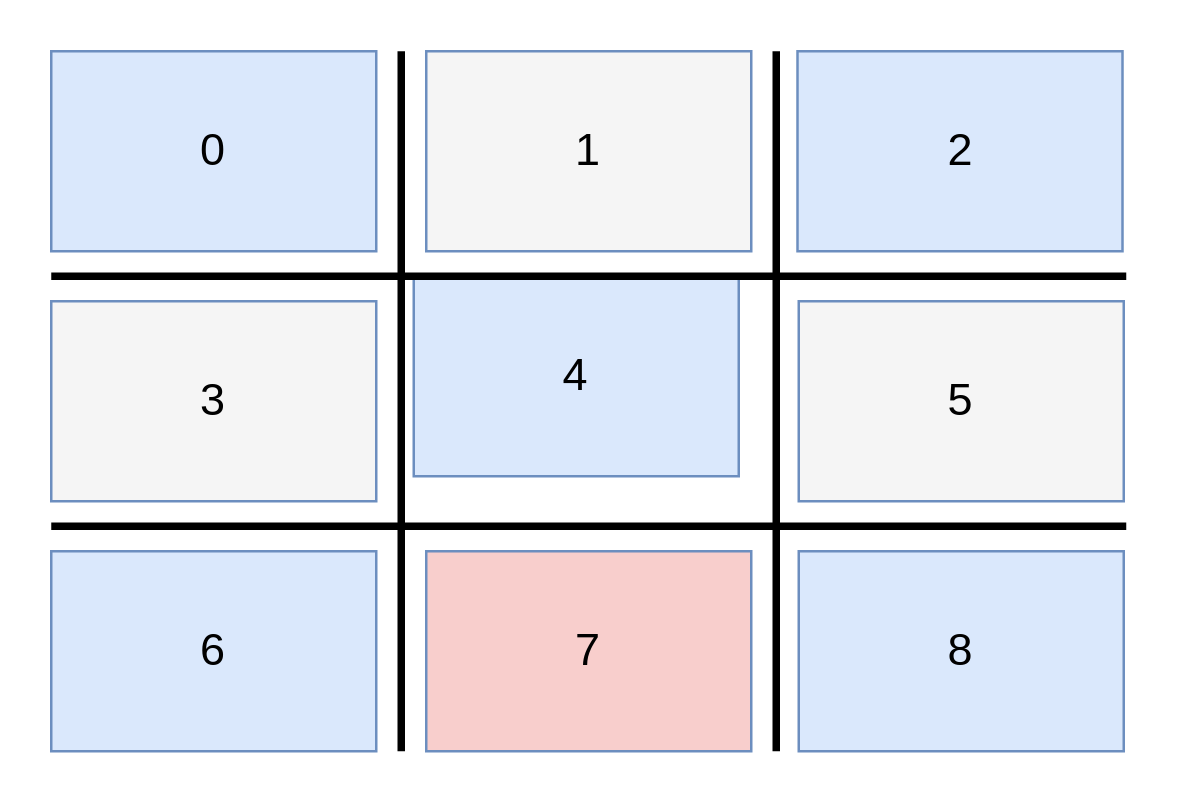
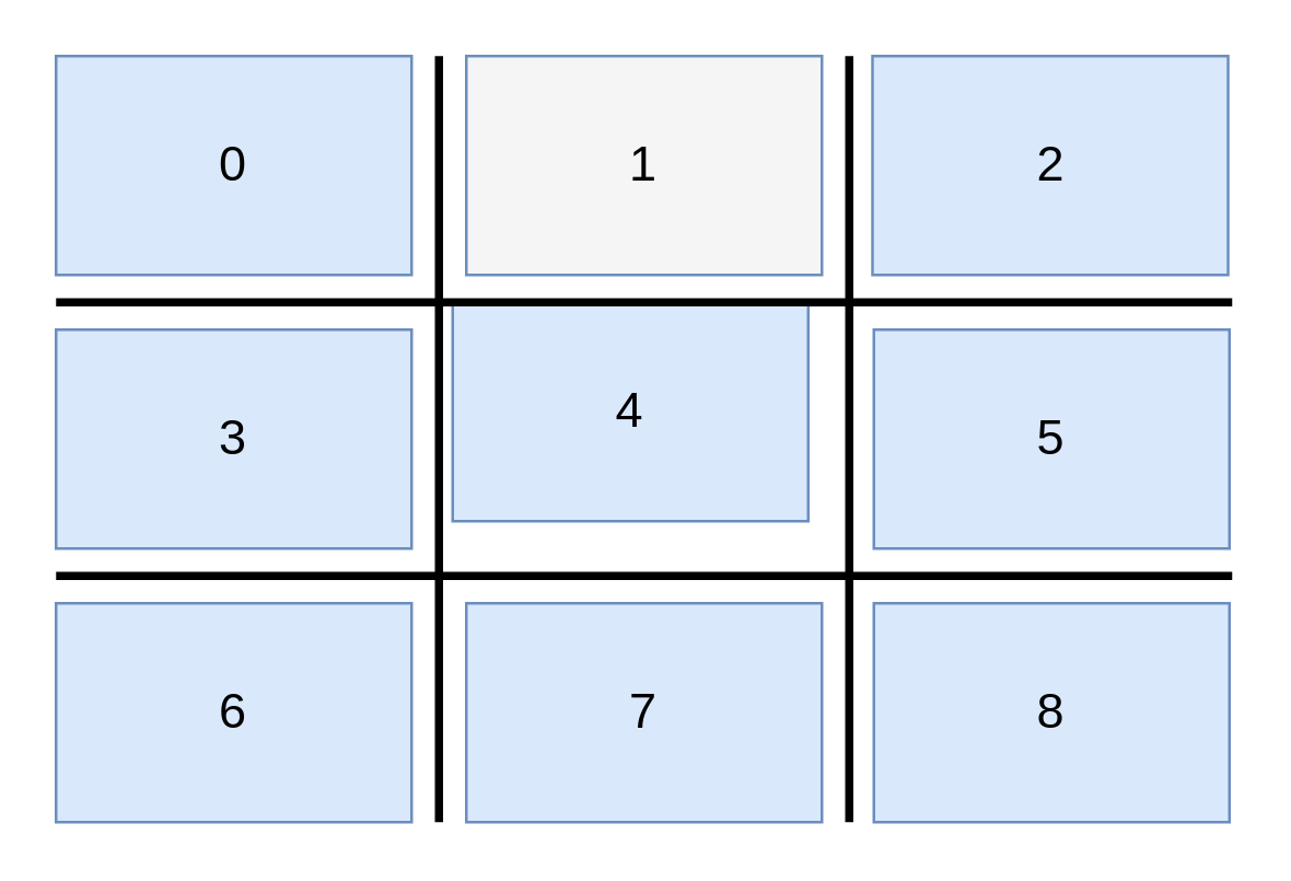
  <mxCell id="0" />
  <mxCell id="1" parent="0" />
  <mxCell id="2" value="&lt;font style=&quot;font-size: 18px&quot;&gt;0&lt;/font&gt;" style="rounded=0;whiteSpace=wrap;html=1;fillColor=#dae8fc;strokeColor=#6c8ebf;fontSize=18;" vertex="1" parent="1"><mxGeometry x="20" y="20" width="130" height="80" as="geometry" /></mxCell>
  <mxCell id="3" value="1" style="rounded=0;whiteSpace=wrap;html=1;fillColor=#f5f5f5;strokeColor=#6c8ebf;fontSize=18;" vertex="1" parent="1"><mxGeometry x="170" y="20" width="130" height="80" as="geometry" /></mxCell>
  <mxCell id="4" value="2" style="rounded=0;whiteSpace=wrap;html=1;fillColor=#dae8fc;strokeColor=#6c8ebf;fontSize=18;" vertex="1" parent="1"><mxGeometry x="318.5" y="20" width="130" height="80" as="geometry" /></mxCell>
- <mxCell id="5" value="3" style="rounded=0;whiteSpace=wrap;html=1;fillColor=#f5f5f5;strokeColor=#6c8ebf;fontSize=18;" vertex="1" parent="1"><mxGeometry x="20" y="120" width="130" height="80" as="geometry" /></mxCell>
+ <mxCell id="5" value="3" style="rounded=0;whiteSpace=wrap;html=1;fillColor=#dae8fc;strokeColor=#6c8ebf;fontSize=18;" vertex="1" parent="1"><mxGeometry x="20" y="120" width="130" height="80" as="geometry" /></mxCell>
  <mxCell id="6" value="4" style="rounded=0;whiteSpace=wrap;html=1;fillColor=#dae8fc;strokeColor=#6c8ebf;fontSize=18;" vertex="1" parent="1"><mxGeometry x="165" y="110" width="130" height="80" as="geometry" /></mxCell>
- <mxCell id="7" value="5" style="rounded=0;whiteSpace=wrap;html=1;fillColor=#f5f5f5;strokeColor=#6c8ebf;fontSize=18;" vertex="1" parent="1"><mxGeometry x="319" y="120" width="130" height="80" as="geometry" /></mxCell>
+ <mxCell id="7" value="5" style="rounded=0;whiteSpace=wrap;html=1;fillColor=#dae8fc;strokeColor=#6c8ebf;fontSize=18;" vertex="1" parent="1"><mxGeometry x="319" y="120" width="130" height="80" as="geometry" /></mxCell>
  <mxCell id="8" value="6" style="rounded=0;whiteSpace=wrap;html=1;fillColor=#dae8fc;strokeColor=#6c8ebf;fontSize=18;" vertex="1" parent="1"><mxGeometry x="20" y="220" width="130" height="80" as="geometry" /></mxCell>
- <mxCell id="9" value="7" style="rounded=0;whiteSpace=wrap;html=1;fillColor=#f8cecc;strokeColor=#6c8ebf;fontSize=18;" vertex="1" parent="1"><mxGeometry x="170" y="220" width="130" height="80" as="geometry" /></mxCell>
+ <mxCell id="9" value="7" style="rounded=0;whiteSpace=wrap;html=1;fillColor=#dae8fc;strokeColor=#6c8ebf;fontSize=18;" vertex="1" parent="1"><mxGeometry x="170" y="220" width="130" height="80" as="geometry" /></mxCell>
  <mxCell id="10" value="8" style="rounded=0;whiteSpace=wrap;html=1;fillColor=#dae8fc;strokeColor=#6c8ebf;fontSize=18;" vertex="1" parent="1"><mxGeometry x="319" y="220" width="130" height="80" as="geometry" /></mxCell>
  <mxCell id="11" value="" style="endArrow=none;html=1;strokeWidth=3;" edge="1" parent="1"><mxGeometry width="50" height="50" relative="1" as="geometry"><mxPoint x="310" y="300" as="sourcePoint" /><mxPoint x="310" y="20" as="targetPoint" /></mxGeometry></mxCell>
  <mxCell id="12" value="" style="endArrow=none;html=1;strokeWidth=3;" edge="1" parent="1"><mxGeometry width="50" height="50" relative="1" as="geometry"><mxPoint x="160" y="300" as="sourcePoint" /><mxPoint x="160" y="20" as="targetPoint" /></mxGeometry></mxCell>
  <mxCell id="13" value="" style="endArrow=none;html=1;strokeWidth=3;" edge="1" parent="1"><mxGeometry width="50" height="50" relative="1" as="geometry"><mxPoint x="450" y="110" as="sourcePoint" /><mxPoint x="20" y="110" as="targetPoint" /></mxGeometry></mxCell>
  <mxCell id="14" value="" style="endArrow=none;html=1;strokeWidth=3;" edge="1" parent="1"><mxGeometry width="50" height="50" relative="1" as="geometry"><mxPoint x="450" y="210" as="sourcePoint" /><mxPoint x="20" y="210" as="targetPoint" /></mxGeometry></mxCell>
